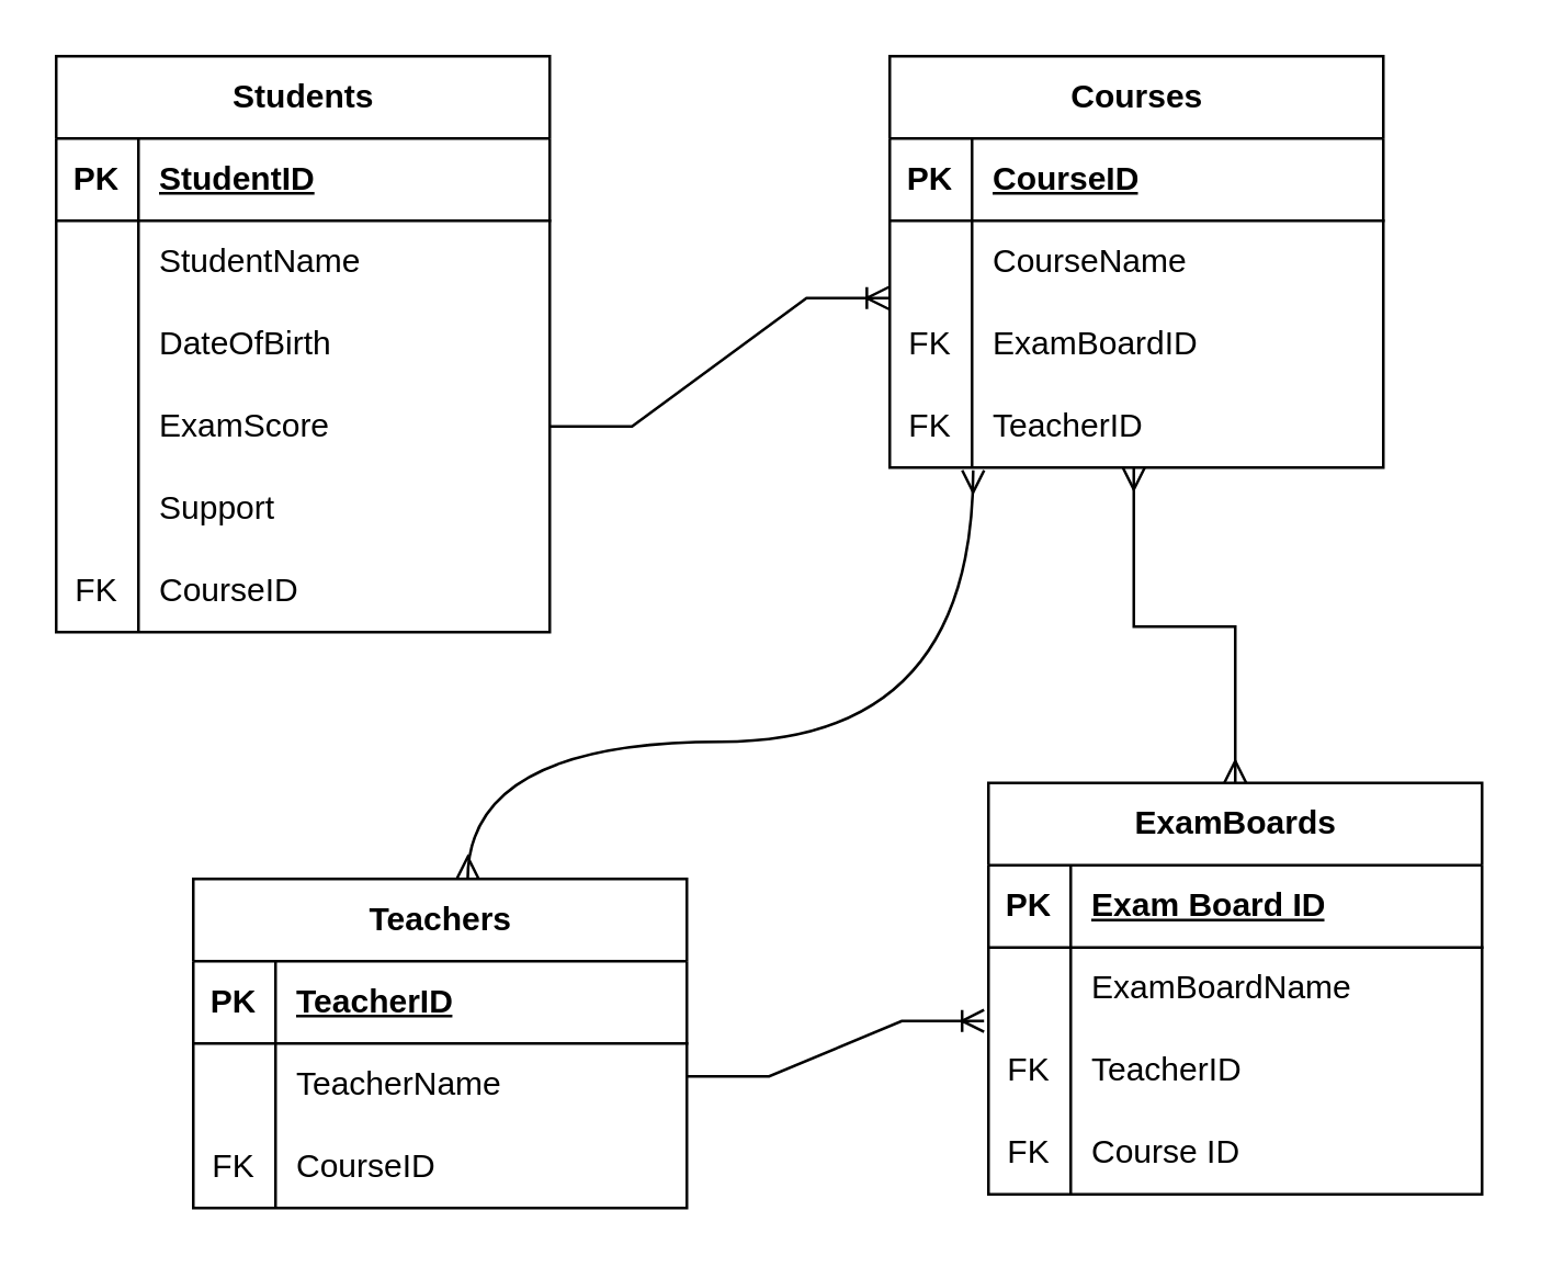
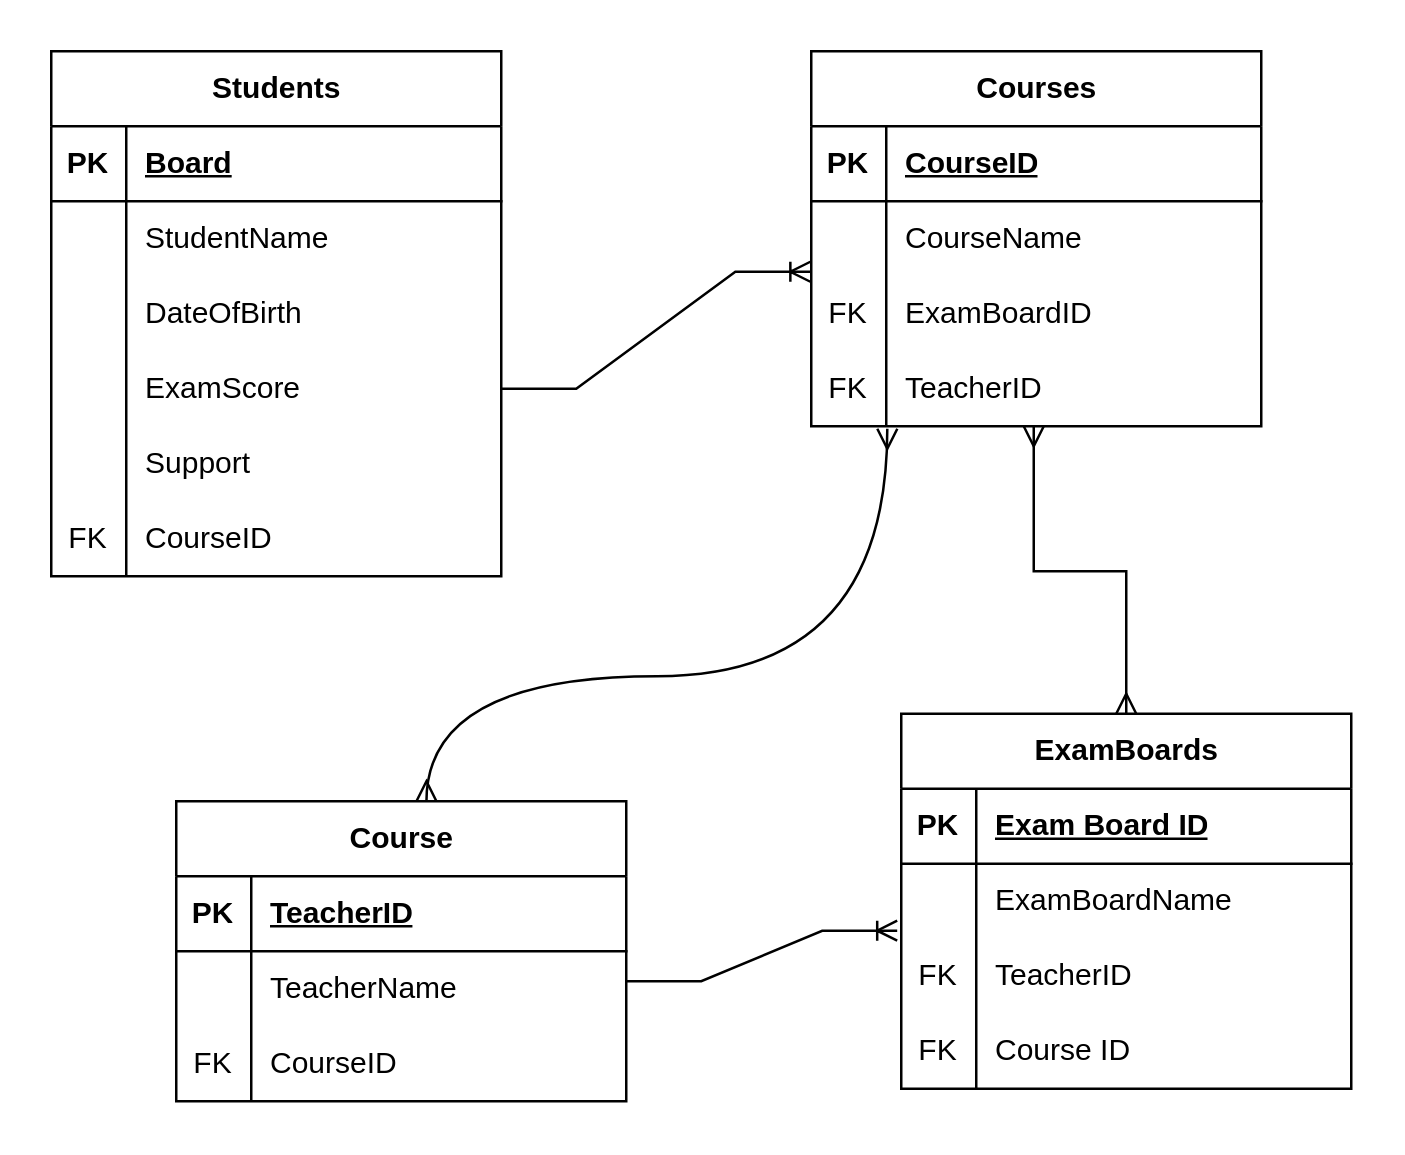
  <mxCell id="0" />
  <mxCell id="1" parent="0" />
  <mxCell id="2" value="Students" style="shape=table;startSize=30;container=1;collapsible=1;childLayout=tableLayout;fixedRows=1;rowLines=0;fontStyle=1;align=center;resizeLast=1;html=1;" parent="1" vertex="1"><mxGeometry x="20" y="20" width="180" height="210" as="geometry" /></mxCell>
  <mxCell id="3" value="" style="shape=tableRow;horizontal=0;startSize=0;swimlaneHead=0;swimlaneBody=0;fillColor=none;collapsible=0;dropTarget=0;points=[[0,0.5],[1,0.5]];portConstraint=eastwest;top=0;left=0;right=0;bottom=1;" parent="2" vertex="1"><mxGeometry y="30" width="180" height="30" as="geometry" /></mxCell>
  <mxCell id="4" value="PK" style="shape=partialRectangle;connectable=0;fillColor=none;top=0;left=0;bottom=0;right=0;fontStyle=1;overflow=hidden;whiteSpace=wrap;html=1;" parent="3" vertex="1"><mxGeometry width="30" height="30" as="geometry"><mxRectangle width="30" height="30" as="alternateBounds" /></mxGeometry></mxCell>
- <mxCell id="5" value="StudentID" style="shape=partialRectangle;connectable=0;fillColor=none;top=0;left=0;bottom=0;right=0;align=left;spacingLeft=6;fontStyle=5;overflow=hidden;whiteSpace=wrap;html=1;" parent="3" vertex="1"><mxGeometry x="30" width="150" height="30" as="geometry"><mxRectangle width="150" height="30" as="alternateBounds" /></mxGeometry></mxCell>
+ <mxCell id="5" value="Board" style="shape=partialRectangle;connectable=0;fillColor=none;top=0;left=0;bottom=0;right=0;align=left;spacingLeft=6;fontStyle=5;overflow=hidden;whiteSpace=wrap;html=1;" parent="3" vertex="1"><mxGeometry x="30" width="150" height="30" as="geometry"><mxRectangle width="150" height="30" as="alternateBounds" /></mxGeometry></mxCell>
  <mxCell id="6" value="" style="shape=tableRow;horizontal=0;startSize=0;swimlaneHead=0;swimlaneBody=0;fillColor=none;collapsible=0;dropTarget=0;points=[[0,0.5],[1,0.5]];portConstraint=eastwest;top=0;left=0;right=0;bottom=0;" parent="2" vertex="1"><mxGeometry y="60" width="180" height="30" as="geometry" /></mxCell>
  <mxCell id="7" value="" style="shape=partialRectangle;connectable=0;fillColor=none;top=0;left=0;bottom=0;right=0;editable=1;overflow=hidden;whiteSpace=wrap;html=1;" parent="6" vertex="1"><mxGeometry width="30" height="30" as="geometry"><mxRectangle width="30" height="30" as="alternateBounds" /></mxGeometry></mxCell>
  <mxCell id="8" value="StudentName" style="shape=partialRectangle;connectable=0;fillColor=none;top=0;left=0;bottom=0;right=0;align=left;spacingLeft=6;overflow=hidden;whiteSpace=wrap;html=1;" parent="6" vertex="1"><mxGeometry x="30" width="150" height="30" as="geometry"><mxRectangle width="150" height="30" as="alternateBounds" /></mxGeometry></mxCell>
  <mxCell id="9" value="" style="shape=tableRow;horizontal=0;startSize=0;swimlaneHead=0;swimlaneBody=0;fillColor=none;collapsible=0;dropTarget=0;points=[[0,0.5],[1,0.5]];portConstraint=eastwest;top=0;left=0;right=0;bottom=0;" parent="2" vertex="1"><mxGeometry y="90" width="180" height="30" as="geometry" /></mxCell>
  <mxCell id="10" value="" style="shape=partialRectangle;connectable=0;fillColor=none;top=0;left=0;bottom=0;right=0;editable=1;overflow=hidden;whiteSpace=wrap;html=1;" parent="9" vertex="1"><mxGeometry width="30" height="30" as="geometry"><mxRectangle width="30" height="30" as="alternateBounds" /></mxGeometry></mxCell>
  <mxCell id="11" value="DateOfBirth" style="shape=partialRectangle;connectable=0;fillColor=none;top=0;left=0;bottom=0;right=0;align=left;spacingLeft=6;overflow=hidden;whiteSpace=wrap;html=1;" parent="9" vertex="1"><mxGeometry x="30" width="150" height="30" as="geometry"><mxRectangle width="150" height="30" as="alternateBounds" /></mxGeometry></mxCell>
  <mxCell id="12" value="" style="shape=tableRow;horizontal=0;startSize=0;swimlaneHead=0;swimlaneBody=0;fillColor=none;collapsible=0;dropTarget=0;points=[[0,0.5],[1,0.5]];portConstraint=eastwest;top=0;left=0;right=0;bottom=0;" parent="2" vertex="1"><mxGeometry y="120" width="180" height="30" as="geometry" /></mxCell>
  <mxCell id="13" value="" style="shape=partialRectangle;connectable=0;fillColor=none;top=0;left=0;bottom=0;right=0;editable=1;overflow=hidden;whiteSpace=wrap;html=1;" parent="12" vertex="1"><mxGeometry width="30" height="30" as="geometry"><mxRectangle width="30" height="30" as="alternateBounds" /></mxGeometry></mxCell>
  <mxCell id="14" value="ExamScore" style="shape=partialRectangle;connectable=0;fillColor=none;top=0;left=0;bottom=0;right=0;align=left;spacingLeft=6;overflow=hidden;whiteSpace=wrap;html=1;" parent="12" vertex="1"><mxGeometry x="30" width="150" height="30" as="geometry"><mxRectangle width="150" height="30" as="alternateBounds" /></mxGeometry></mxCell>
  <mxCell id="15" value="" style="shape=tableRow;horizontal=0;startSize=0;swimlaneHead=0;swimlaneBody=0;fillColor=none;collapsible=0;dropTarget=0;points=[[0,0.5],[1,0.5]];portConstraint=eastwest;top=0;left=0;right=0;bottom=0;" parent="2" vertex="1"><mxGeometry y="150" width="180" height="30" as="geometry" /></mxCell>
  <mxCell id="16" value="" style="shape=partialRectangle;connectable=0;fillColor=none;top=0;left=0;bottom=0;right=0;editable=1;overflow=hidden;whiteSpace=wrap;html=1;" parent="15" vertex="1"><mxGeometry width="30" height="30" as="geometry"><mxRectangle width="30" height="30" as="alternateBounds" /></mxGeometry></mxCell>
  <mxCell id="17" value="Support" style="shape=partialRectangle;connectable=0;fillColor=none;top=0;left=0;bottom=0;right=0;align=left;spacingLeft=6;overflow=hidden;whiteSpace=wrap;html=1;" parent="15" vertex="1"><mxGeometry x="30" width="150" height="30" as="geometry"><mxRectangle width="150" height="30" as="alternateBounds" /></mxGeometry></mxCell>
  <mxCell id="18" value="" style="shape=tableRow;horizontal=0;startSize=0;swimlaneHead=0;swimlaneBody=0;fillColor=none;collapsible=0;dropTarget=0;points=[[0,0.5],[1,0.5]];portConstraint=eastwest;top=0;left=0;right=0;bottom=0;" parent="2" vertex="1"><mxGeometry y="180" width="180" height="30" as="geometry" /></mxCell>
  <mxCell id="19" value="FK" style="shape=partialRectangle;connectable=0;fillColor=none;top=0;left=0;bottom=0;right=0;editable=1;overflow=hidden;whiteSpace=wrap;html=1;" parent="18" vertex="1"><mxGeometry width="30" height="30" as="geometry"><mxRectangle width="30" height="30" as="alternateBounds" /></mxGeometry></mxCell>
  <mxCell id="20" value="CourseID" style="shape=partialRectangle;connectable=0;fillColor=none;top=0;left=0;bottom=0;right=0;align=left;spacingLeft=6;overflow=hidden;whiteSpace=wrap;html=1;" parent="18" vertex="1"><mxGeometry x="30" width="150" height="30" as="geometry"><mxRectangle width="150" height="30" as="alternateBounds" /></mxGeometry></mxCell>
  <mxCell id="21" value="ExamBoards" style="shape=table;startSize=30;container=1;collapsible=1;childLayout=tableLayout;fixedRows=1;rowLines=0;fontStyle=1;align=center;resizeLast=1;html=1;" parent="1" vertex="1"><mxGeometry x="360" y="285" width="180" height="150" as="geometry" /></mxCell>
  <mxCell id="22" value="" style="shape=tableRow;horizontal=0;startSize=0;swimlaneHead=0;swimlaneBody=0;fillColor=none;collapsible=0;dropTarget=0;points=[[0,0.5],[1,0.5]];portConstraint=eastwest;top=0;left=0;right=0;bottom=1;" parent="21" vertex="1"><mxGeometry y="30" width="180" height="30" as="geometry" /></mxCell>
  <mxCell id="23" value="PK" style="shape=partialRectangle;connectable=0;fillColor=none;top=0;left=0;bottom=0;right=0;fontStyle=1;overflow=hidden;whiteSpace=wrap;html=1;" parent="22" vertex="1"><mxGeometry width="30" height="30" as="geometry"><mxRectangle width="30" height="30" as="alternateBounds" /></mxGeometry></mxCell>
  <mxCell id="24" value="Exam Board ID" style="shape=partialRectangle;connectable=0;fillColor=none;top=0;left=0;bottom=0;right=0;align=left;spacingLeft=6;fontStyle=5;overflow=hidden;whiteSpace=wrap;html=1;" parent="22" vertex="1"><mxGeometry x="30" width="150" height="30" as="geometry"><mxRectangle width="150" height="30" as="alternateBounds" /></mxGeometry></mxCell>
  <mxCell id="25" value="" style="shape=tableRow;horizontal=0;startSize=0;swimlaneHead=0;swimlaneBody=0;fillColor=none;collapsible=0;dropTarget=0;points=[[0,0.5],[1,0.5]];portConstraint=eastwest;top=0;left=0;right=0;bottom=0;" parent="21" vertex="1"><mxGeometry y="60" width="180" height="30" as="geometry" /></mxCell>
  <mxCell id="26" value="" style="shape=partialRectangle;connectable=0;fillColor=none;top=0;left=0;bottom=0;right=0;editable=1;overflow=hidden;whiteSpace=wrap;html=1;" parent="25" vertex="1"><mxGeometry width="30" height="30" as="geometry"><mxRectangle width="30" height="30" as="alternateBounds" /></mxGeometry></mxCell>
  <mxCell id="27" value="ExamBoardName" style="shape=partialRectangle;connectable=0;fillColor=none;top=0;left=0;bottom=0;right=0;align=left;spacingLeft=6;overflow=hidden;whiteSpace=wrap;html=1;" parent="25" vertex="1"><mxGeometry x="30" width="150" height="30" as="geometry"><mxRectangle width="150" height="30" as="alternateBounds" /></mxGeometry></mxCell>
  <mxCell id="28" value="" style="shape=tableRow;horizontal=0;startSize=0;swimlaneHead=0;swimlaneBody=0;fillColor=none;collapsible=0;dropTarget=0;points=[[0,0.5],[1,0.5]];portConstraint=eastwest;top=0;left=0;right=0;bottom=0;" parent="21" vertex="1"><mxGeometry y="90" width="180" height="30" as="geometry" /></mxCell>
  <mxCell id="29" value="FK" style="shape=partialRectangle;connectable=0;fillColor=none;top=0;left=0;bottom=0;right=0;editable=1;overflow=hidden;whiteSpace=wrap;html=1;" parent="28" vertex="1"><mxGeometry width="30" height="30" as="geometry"><mxRectangle width="30" height="30" as="alternateBounds" /></mxGeometry></mxCell>
  <mxCell id="30" value="TeacherID" style="shape=partialRectangle;connectable=0;fillColor=none;top=0;left=0;bottom=0;right=0;align=left;spacingLeft=6;overflow=hidden;whiteSpace=wrap;html=1;" parent="28" vertex="1"><mxGeometry x="30" width="150" height="30" as="geometry"><mxRectangle width="150" height="30" as="alternateBounds" /></mxGeometry></mxCell>
  <mxCell id="31" value="" style="shape=tableRow;horizontal=0;startSize=0;swimlaneHead=0;swimlaneBody=0;fillColor=none;collapsible=0;dropTarget=0;points=[[0,0.5],[1,0.5]];portConstraint=eastwest;top=0;left=0;right=0;bottom=0;" parent="21" vertex="1"><mxGeometry y="120" width="180" height="30" as="geometry" /></mxCell>
  <mxCell id="32" value="FK" style="shape=partialRectangle;connectable=0;fillColor=none;top=0;left=0;bottom=0;right=0;editable=1;overflow=hidden;whiteSpace=wrap;html=1;" parent="31" vertex="1"><mxGeometry width="30" height="30" as="geometry"><mxRectangle width="30" height="30" as="alternateBounds" /></mxGeometry></mxCell>
  <mxCell id="33" value="Course ID" style="shape=partialRectangle;connectable=0;fillColor=none;top=0;left=0;bottom=0;right=0;align=left;spacingLeft=6;overflow=hidden;whiteSpace=wrap;html=1;" parent="31" vertex="1"><mxGeometry x="30" width="150" height="30" as="geometry"><mxRectangle width="150" height="30" as="alternateBounds" /></mxGeometry></mxCell>
- <mxCell id="34" value="Teachers" style="shape=table;startSize=30;container=1;collapsible=1;childLayout=tableLayout;fixedRows=1;rowLines=0;fontStyle=1;align=center;resizeLast=1;html=1;" parent="1" vertex="1"><mxGeometry x="70" y="320" width="180" height="120" as="geometry" /></mxCell>
+ <mxCell id="34" value="Course" style="shape=table;startSize=30;container=1;collapsible=1;childLayout=tableLayout;fixedRows=1;rowLines=0;fontStyle=1;align=center;resizeLast=1;html=1;" parent="1" vertex="1"><mxGeometry x="70" y="320" width="180" height="120" as="geometry" /></mxCell>
  <mxCell id="35" value="" style="shape=tableRow;horizontal=0;startSize=0;swimlaneHead=0;swimlaneBody=0;fillColor=none;collapsible=0;dropTarget=0;points=[[0,0.5],[1,0.5]];portConstraint=eastwest;top=0;left=0;right=0;bottom=1;" parent="34" vertex="1"><mxGeometry y="30" width="180" height="30" as="geometry" /></mxCell>
  <mxCell id="36" value="PK" style="shape=partialRectangle;connectable=0;fillColor=none;top=0;left=0;bottom=0;right=0;fontStyle=1;overflow=hidden;whiteSpace=wrap;html=1;" parent="35" vertex="1"><mxGeometry width="30" height="30" as="geometry"><mxRectangle width="30" height="30" as="alternateBounds" /></mxGeometry></mxCell>
  <mxCell id="37" value="TeacherID" style="shape=partialRectangle;connectable=0;fillColor=none;top=0;left=0;bottom=0;right=0;align=left;spacingLeft=6;fontStyle=5;overflow=hidden;whiteSpace=wrap;html=1;" parent="35" vertex="1"><mxGeometry x="30" width="150" height="30" as="geometry"><mxRectangle width="150" height="30" as="alternateBounds" /></mxGeometry></mxCell>
  <mxCell id="38" value="" style="shape=tableRow;horizontal=0;startSize=0;swimlaneHead=0;swimlaneBody=0;fillColor=none;collapsible=0;dropTarget=0;points=[[0,0.5],[1,0.5]];portConstraint=eastwest;top=0;left=0;right=0;bottom=0;" parent="34" vertex="1"><mxGeometry y="60" width="180" height="30" as="geometry" /></mxCell>
  <mxCell id="39" value="" style="shape=partialRectangle;connectable=0;fillColor=none;top=0;left=0;bottom=0;right=0;editable=1;overflow=hidden;whiteSpace=wrap;html=1;" parent="38" vertex="1"><mxGeometry width="30" height="30" as="geometry"><mxRectangle width="30" height="30" as="alternateBounds" /></mxGeometry></mxCell>
  <mxCell id="40" value="TeacherName" style="shape=partialRectangle;connectable=0;fillColor=none;top=0;left=0;bottom=0;right=0;align=left;spacingLeft=6;overflow=hidden;whiteSpace=wrap;html=1;" parent="38" vertex="1"><mxGeometry x="30" width="150" height="30" as="geometry"><mxRectangle width="150" height="30" as="alternateBounds" /></mxGeometry></mxCell>
  <mxCell id="41" value="" style="shape=tableRow;horizontal=0;startSize=0;swimlaneHead=0;swimlaneBody=0;fillColor=none;collapsible=0;dropTarget=0;points=[[0,0.5],[1,0.5]];portConstraint=eastwest;top=0;left=0;right=0;bottom=0;" parent="34" vertex="1"><mxGeometry y="90" width="180" height="30" as="geometry" /></mxCell>
  <mxCell id="42" value="FK" style="shape=partialRectangle;connectable=0;fillColor=none;top=0;left=0;bottom=0;right=0;editable=1;overflow=hidden;whiteSpace=wrap;html=1;" parent="41" vertex="1"><mxGeometry width="30" height="30" as="geometry"><mxRectangle width="30" height="30" as="alternateBounds" /></mxGeometry></mxCell>
  <mxCell id="43" value="CourseID" style="shape=partialRectangle;connectable=0;fillColor=none;top=0;left=0;bottom=0;right=0;align=left;spacingLeft=6;overflow=hidden;whiteSpace=wrap;html=1;" parent="41" vertex="1"><mxGeometry x="30" width="150" height="30" as="geometry"><mxRectangle width="150" height="30" as="alternateBounds" /></mxGeometry></mxCell>
  <mxCell id="44" value="Courses" style="shape=table;startSize=30;container=1;collapsible=1;childLayout=tableLayout;fixedRows=1;rowLines=0;fontStyle=1;align=center;resizeLast=1;html=1;" parent="1" vertex="1"><mxGeometry x="324" y="20" width="180" height="150" as="geometry" /></mxCell>
  <mxCell id="45" value="" style="shape=tableRow;horizontal=0;startSize=0;swimlaneHead=0;swimlaneBody=0;fillColor=none;collapsible=0;dropTarget=0;points=[[0,0.5],[1,0.5]];portConstraint=eastwest;top=0;left=0;right=0;bottom=1;" parent="44" vertex="1"><mxGeometry y="30" width="180" height="30" as="geometry" /></mxCell>
  <mxCell id="46" value="PK" style="shape=partialRectangle;connectable=0;fillColor=none;top=0;left=0;bottom=0;right=0;fontStyle=1;overflow=hidden;whiteSpace=wrap;html=1;" parent="45" vertex="1"><mxGeometry width="30" height="30" as="geometry"><mxRectangle width="30" height="30" as="alternateBounds" /></mxGeometry></mxCell>
  <mxCell id="47" value="CourseID" style="shape=partialRectangle;connectable=0;fillColor=none;top=0;left=0;bottom=0;right=0;align=left;spacingLeft=6;fontStyle=5;overflow=hidden;whiteSpace=wrap;html=1;" parent="45" vertex="1"><mxGeometry x="30" width="150" height="30" as="geometry"><mxRectangle width="150" height="30" as="alternateBounds" /></mxGeometry></mxCell>
  <mxCell id="48" value="" style="shape=tableRow;horizontal=0;startSize=0;swimlaneHead=0;swimlaneBody=0;fillColor=none;collapsible=0;dropTarget=0;points=[[0,0.5],[1,0.5]];portConstraint=eastwest;top=0;left=0;right=0;bottom=0;" parent="44" vertex="1"><mxGeometry y="60" width="180" height="30" as="geometry" /></mxCell>
  <mxCell id="49" value="" style="shape=partialRectangle;connectable=0;fillColor=none;top=0;left=0;bottom=0;right=0;editable=1;overflow=hidden;whiteSpace=wrap;html=1;" parent="48" vertex="1"><mxGeometry width="30" height="30" as="geometry"><mxRectangle width="30" height="30" as="alternateBounds" /></mxGeometry></mxCell>
  <mxCell id="50" value="CourseName" style="shape=partialRectangle;connectable=0;fillColor=none;top=0;left=0;bottom=0;right=0;align=left;spacingLeft=6;overflow=hidden;whiteSpace=wrap;html=1;" parent="48" vertex="1"><mxGeometry x="30" width="150" height="30" as="geometry"><mxRectangle width="150" height="30" as="alternateBounds" /></mxGeometry></mxCell>
  <mxCell id="51" value="" style="shape=tableRow;horizontal=0;startSize=0;swimlaneHead=0;swimlaneBody=0;fillColor=none;collapsible=0;dropTarget=0;points=[[0,0.5],[1,0.5]];portConstraint=eastwest;top=0;left=0;right=0;bottom=0;" parent="44" vertex="1"><mxGeometry y="90" width="180" height="30" as="geometry" /></mxCell>
  <mxCell id="52" value="FK" style="shape=partialRectangle;connectable=0;fillColor=none;top=0;left=0;bottom=0;right=0;editable=1;overflow=hidden;whiteSpace=wrap;html=1;" parent="51" vertex="1"><mxGeometry width="30" height="30" as="geometry"><mxRectangle width="30" height="30" as="alternateBounds" /></mxGeometry></mxCell>
  <mxCell id="53" value="ExamBoardID&amp;nbsp;" style="shape=partialRectangle;connectable=0;fillColor=none;top=0;left=0;bottom=0;right=0;align=left;spacingLeft=6;overflow=hidden;whiteSpace=wrap;html=1;" parent="51" vertex="1"><mxGeometry x="30" width="150" height="30" as="geometry"><mxRectangle width="150" height="30" as="alternateBounds" /></mxGeometry></mxCell>
  <mxCell id="54" value="" style="shape=tableRow;horizontal=0;startSize=0;swimlaneHead=0;swimlaneBody=0;fillColor=none;collapsible=0;dropTarget=0;points=[[0,0.5],[1,0.5]];portConstraint=eastwest;top=0;left=0;right=0;bottom=0;" parent="44" vertex="1"><mxGeometry y="120" width="180" height="30" as="geometry" /></mxCell>
  <mxCell id="55" value="FK" style="shape=partialRectangle;connectable=0;fillColor=none;top=0;left=0;bottom=0;right=0;editable=1;overflow=hidden;whiteSpace=wrap;html=1;" parent="54" vertex="1"><mxGeometry width="30" height="30" as="geometry"><mxRectangle width="30" height="30" as="alternateBounds" /></mxGeometry></mxCell>
  <mxCell id="56" value="TeacherID" style="shape=partialRectangle;connectable=0;fillColor=none;top=0;left=0;bottom=0;right=0;align=left;spacingLeft=6;overflow=hidden;whiteSpace=wrap;html=1;" parent="54" vertex="1"><mxGeometry x="30" width="150" height="30" as="geometry"><mxRectangle width="150" height="30" as="alternateBounds" /></mxGeometry></mxCell>
  <mxCell id="57" value="" style="edgeStyle=entityRelationEdgeStyle;fontSize=12;html=1;endArrow=ERoneToMany;rounded=0;entryX=-0.002;entryY=0.94;entryDx=0;entryDy=0;entryPerimeter=0;exitX=1;exitY=0.5;exitDx=0;exitDy=0;" parent="1" source="12" target="48" edge="1"><mxGeometry width="100" height="100" relative="1" as="geometry"><mxPoint x="251" y="180" as="sourcePoint" /><mxPoint x="351" y="80" as="targetPoint" /></mxGeometry></mxCell>
  <mxCell id="58" value="" style="edgeStyle=elbowEdgeStyle;fontSize=12;html=1;endArrow=ERmany;startArrow=ERmany;rounded=0;elbow=vertical;" parent="1" source="21" edge="1"><mxGeometry width="100" height="100" relative="1" as="geometry"><mxPoint x="415" y="491.2" as="sourcePoint" /><mxPoint x="413" y="170" as="targetPoint" /></mxGeometry></mxCell>
  <mxCell id="59" value="" style="edgeStyle=entityRelationEdgeStyle;fontSize=12;html=1;endArrow=ERoneToMany;rounded=0;entryX=-0.009;entryY=-0.107;entryDx=0;entryDy=0;entryPerimeter=0;" parent="1" target="28" edge="1"><mxGeometry width="100" height="100" relative="1" as="geometry"><mxPoint x="250" y="392" as="sourcePoint" /><mxPoint x="323" y="320" as="targetPoint" /></mxGeometry></mxCell>
  <mxCell id="60" value="" style="fontSize=12;html=1;endArrow=ERmany;startArrow=ERmany;rounded=0;elbow=vertical;entryX=0.169;entryY=1.033;entryDx=0;entryDy=0;entryPerimeter=0;exitX=0.556;exitY=0;exitDx=0;exitDy=0;exitPerimeter=0;edgeStyle=orthogonalEdgeStyle;curved=1;" parent="1" source="34" target="54" edge="1"><mxGeometry width="100" height="100" relative="1" as="geometry"><mxPoint x="327" y="305" as="sourcePoint" /><mxPoint x="290" y="190" as="targetPoint" /><Array as="points"><mxPoint x="170" y="270" /><mxPoint x="354" y="270" /></Array></mxGeometry></mxCell>
